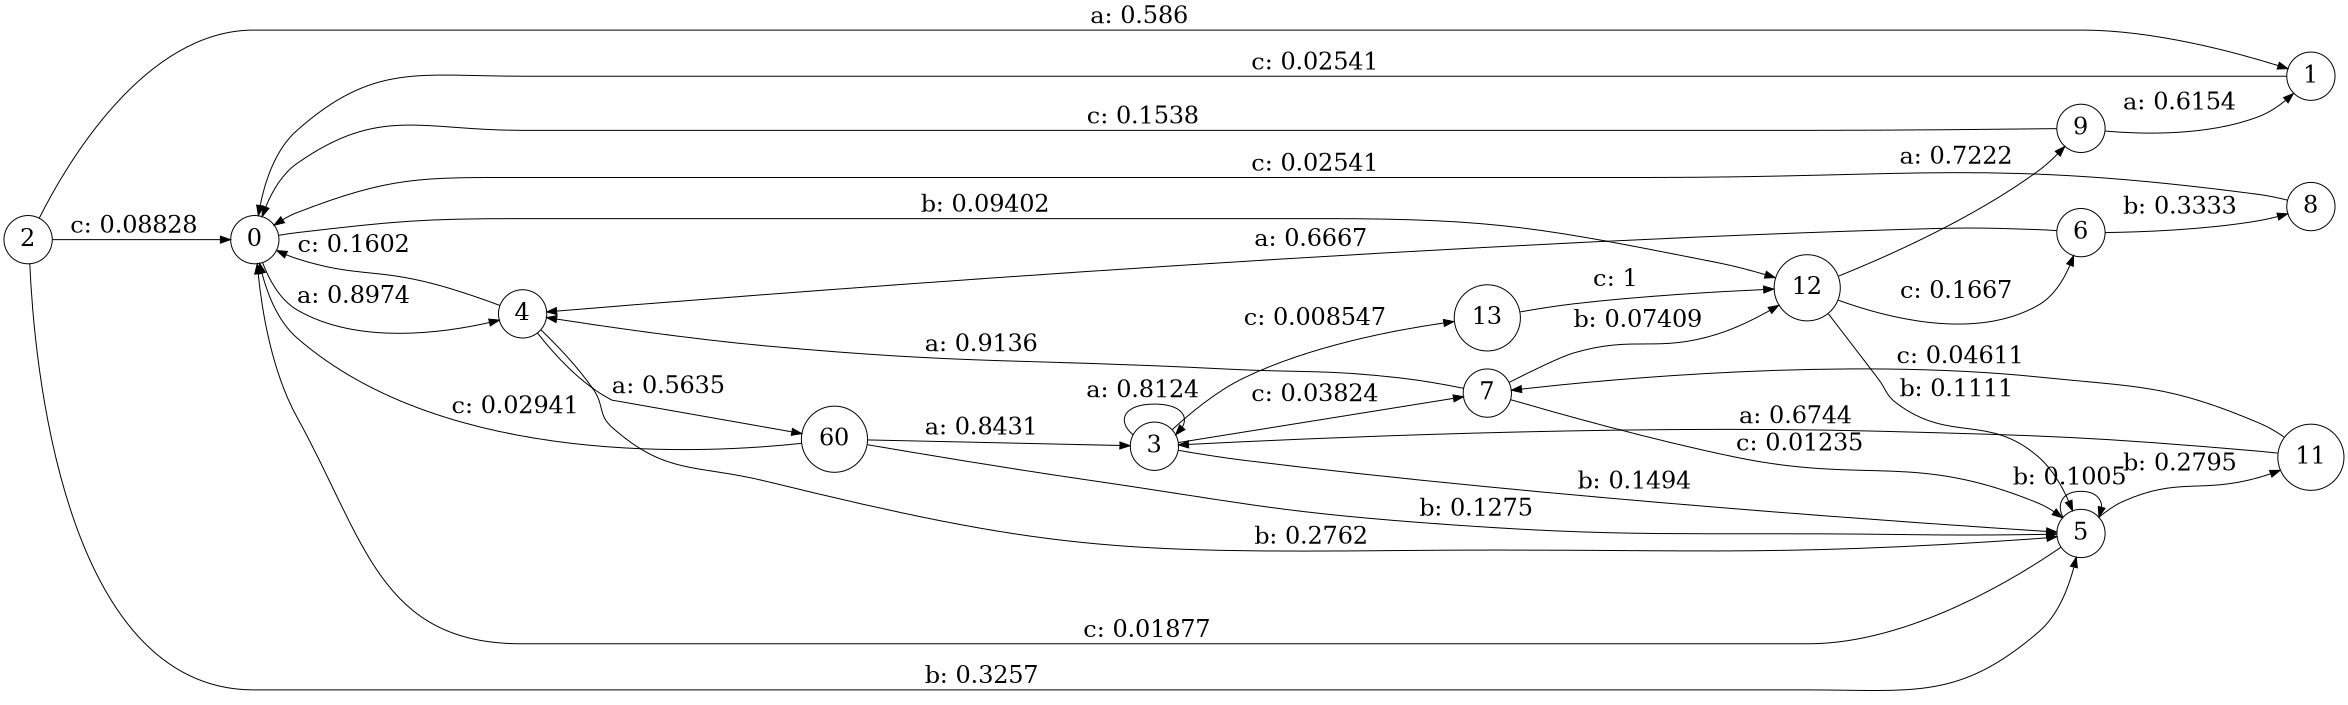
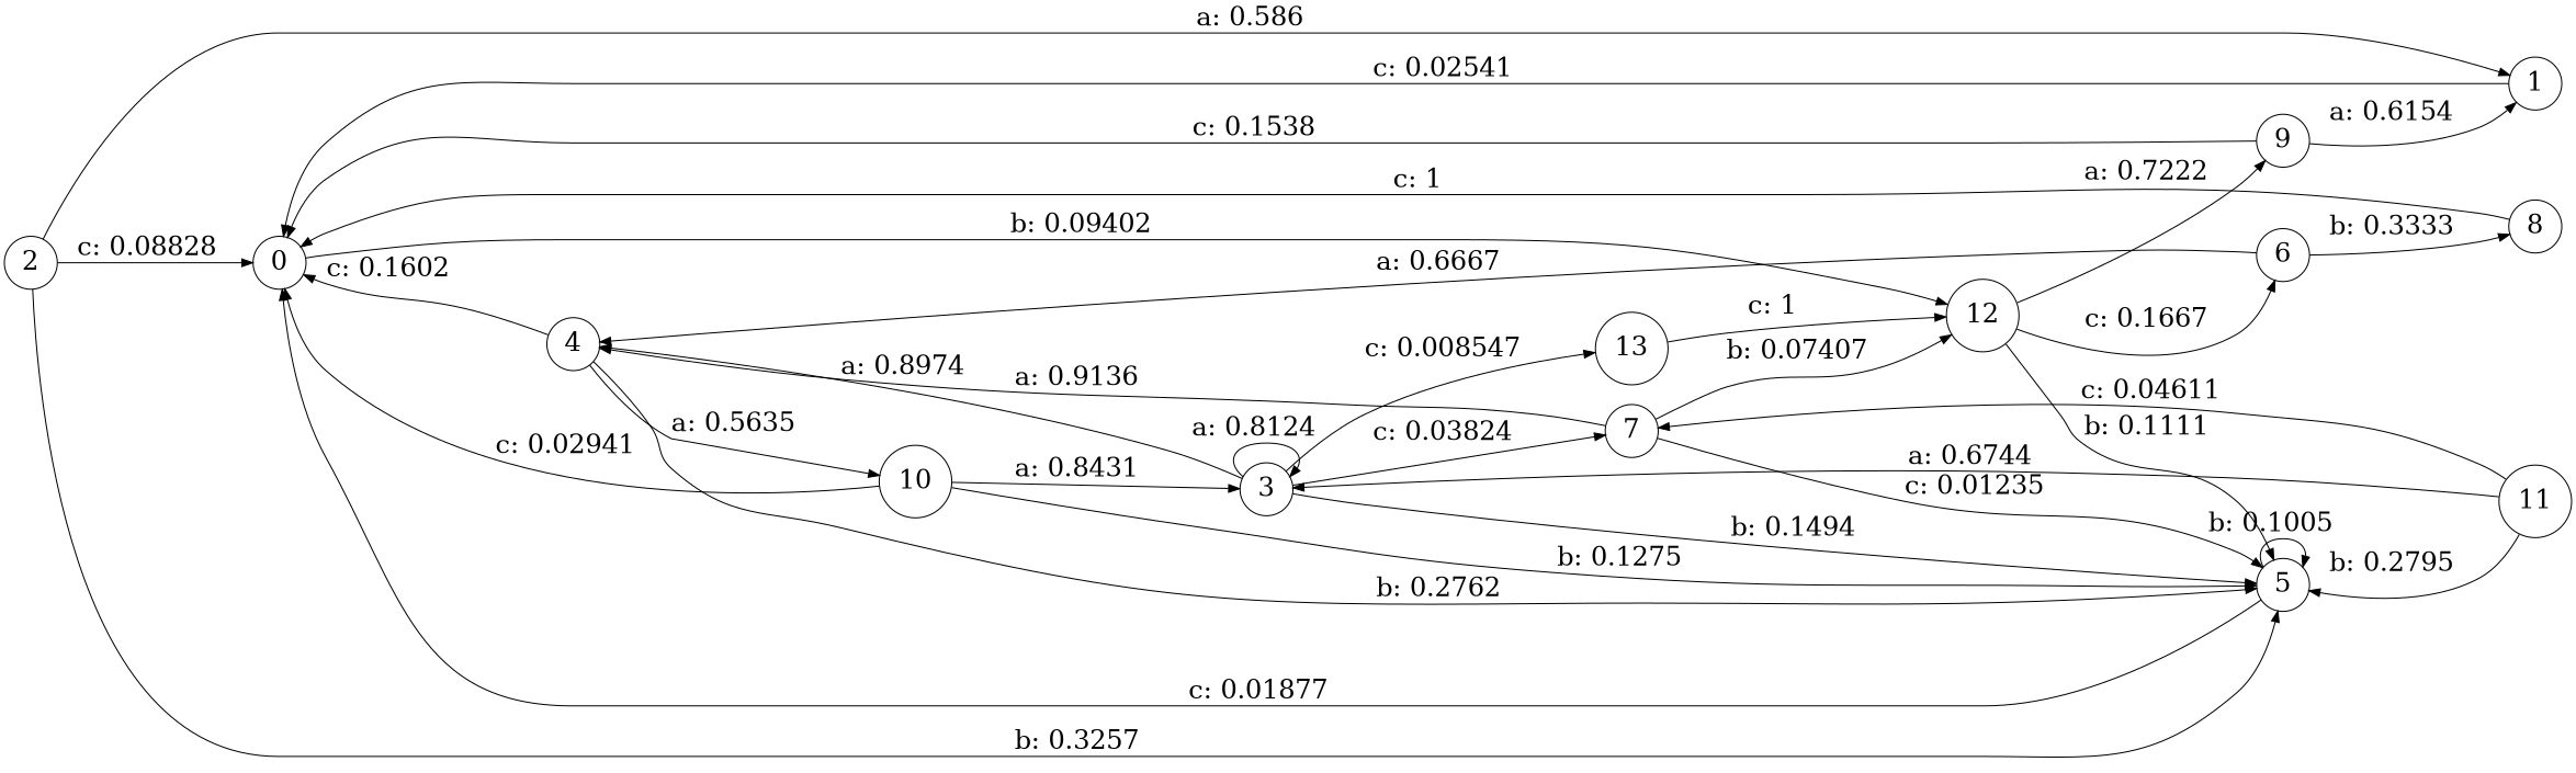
  digraph {
    rankdir=LR
    node [fontsize=24 shape=circle]
    edge [fontsize=24]
    0
    4
    12
    5
-   10 [label=60]
+   10
    6
    9
    13
    3
    8
    1
    11
    7
    2
-   0 -> 4 [label="a: 0.8974   "]
+   3 -> 4 [label="a: 0.8974   "]
    0 -> 12 [label="b: 0.09402  "]
    4 -> 0 [label="c: 0.1602   "]
    4 -> 5 [label="b: 0.2762   "]
    4 -> 10 [label="a: 0.5635   "]
    12 -> 5 [label="b: 0.1111   "]
    12 -> 6 [label="c: 0.1667   "]
    12 -> 9 [label="a: 0.7222   "]
    5 -> 0 [label="c: 0.01877  "]
    5 -> 5 [label="b: 0.1005   "]
    10 -> 0 [label="c: 0.02941  "]
    10 -> 5 [label="b: 0.1275   "]
    10 -> 3 [label="a: 0.8431   "]
    6 -> 4 [label="a: 0.6667   "]
    6 -> 8 [label="b: 0.3333   "]
    9 -> 0 [label="c: 0.1538   "]
    9 -> 1 [label="a: 0.6154   "]
    13 -> 12 [label="c: 1        "]
    3 -> 5 [label="b: 0.1494   "]
    3 -> 13 [label="c: 0.008547  "]
    3 -> 3 [label="a: 0.8124   "]
    3 -> 7 [label="c: 0.03824  "]
-   8 -> 0 [label="c: 0.02541  "]
+   8 -> 0 [label="c: 1        "]
    1 -> 0 [label="c: 0.02541  "]
-   5 -> 11 [label="b: 0.2795   "]
+   11 -> 5 [label="b: 0.2795   "]
    11 -> 3 [label="a: 0.6744   "]
    11 -> 7 [label="c: 0.04611  "]
    7 -> 4 [label="a: 0.9136   "]
-   7 -> 12 [label="b: 0.07409  "]
+   7 -> 12 [label="b: 0.07407  "]
    7 -> 5 [label="c: 0.01235  "]
    2 -> 0 [label="c: 0.08828  "]
    2 -> 5 [label="b: 0.3257   "]
    2 -> 1 [label="a: 0.586    "]
  }
